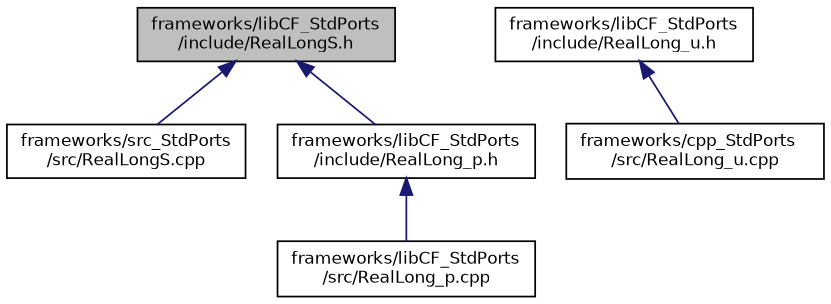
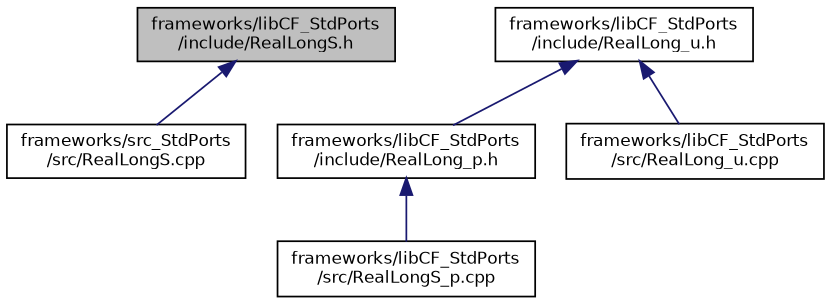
  digraph {
    node [color=black fillcolor=white fontname=Helvetica fontsize=10 shape=record style=filled]
    edge [color=midnightblue dir=back fontname=Helvetica fontsize=10 labelfontname=Helvetica labelfontsize=10 style=solid]
    n1 [fillcolor=grey75 fontcolor=black height=0.2 label="frameworks/libCF_StdPorts\l/include/RealLongS.h" width=0.4]
    n2 [height=0.2 label="frameworks/libCF_StdPorts\l/include/RealLong_p.h" width=0.4]
    n3 [height=0.2 label="frameworks/src_StdPorts\l/src/RealLongS.cpp" width=0.4]
-   n4 [height=0.2 label="frameworks/libCF_StdPorts\l/src/RealLong_p.cpp" width=0.4]
+   n4 [height=0.2 label="frameworks/libCF_StdPorts\l/src/RealLongS_p.cpp" width=0.4]
    n5 [height=0.2 label="frameworks/libCF_StdPorts\l/include/RealLong_u.h" width=0.4]
-   n6 [height=0.2 label="frameworks/cpp_StdPorts\l/src/RealLong_u.cpp" width=0.4]
-   n1 -> n2
+   n6 [height=0.2 label="frameworks/libCF_StdPorts\l/src/RealLong_u.cpp" width=0.4]
+   n5 -> n2
    n1 -> n3
    n2 -> n4
    n5 -> n6
  }
